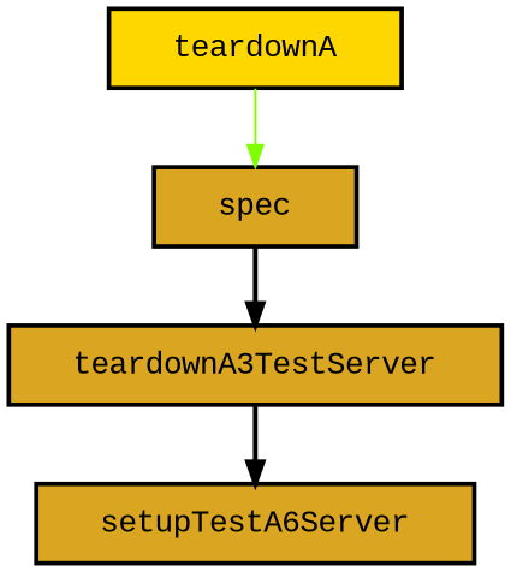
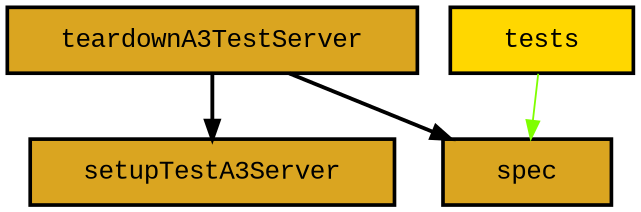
  digraph {
    fontname="Liberation Mono"
    node [fillcolor=goldenrod fontname="Liberation Mono" margin="0.4,0.1" shape=box style="filled,bold"]
    edge [color=black fontname="Liberation Mono" penwidth=2.09861228866811]
-   n1 [label=setupTestA6Server]
+   n1 [label=setupTestA3Server]
    n2 [label=spec]
    n3 [label=teardownA3TestServer]
-   n4 [fillcolor=gold label=teardownA]
-   n2 -> n3
+   n4 [fillcolor=gold label=tests]
+   n3 -> n2
    n3 -> n1
    n4 -> n2 [color=chartreuse penwidth=1]
  }
